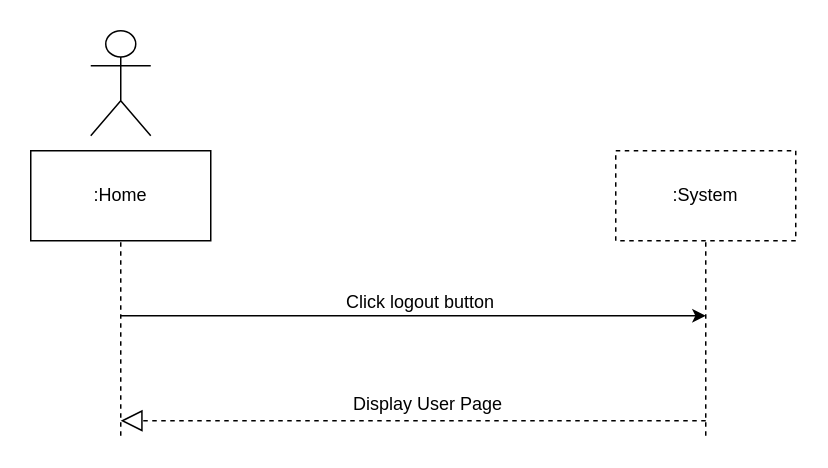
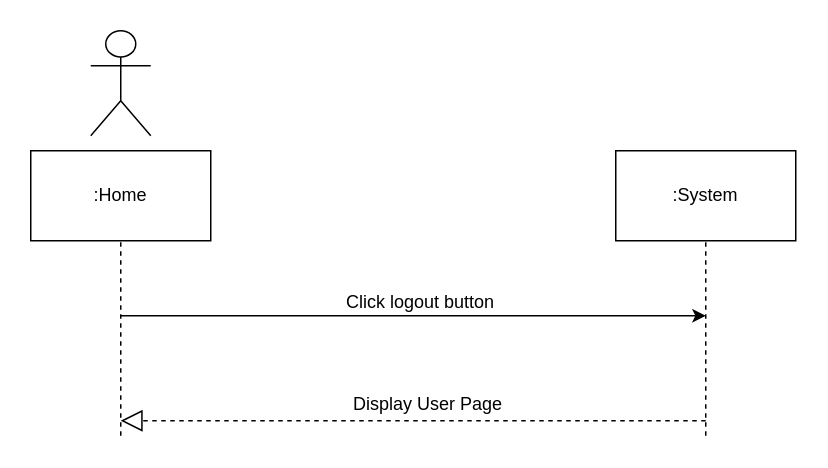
  <mxCell id="0" />
  <mxCell id="1" parent="0" />
  <mxCell id="2" value="" style="endArrow=none;dashed=1;html=1;entryX=0.5;entryY=1;entryDx=0;entryDy=0;" parent="1" target="4" edge="1"><mxGeometry width="50" height="50" relative="1" as="geometry"><mxPoint x="80" y="290" as="sourcePoint" /><mxPoint x="79.5" y="150" as="targetPoint" /></mxGeometry></mxCell>
  <mxCell id="3" value="Actor" style="shape=umlActor;verticalLabelPosition=bottom;labelBackgroundColor=#ffffff;verticalAlign=top;html=1;outlineConnect=0;noLabel=1;" parent="1" vertex="1"><mxGeometry x="60" y="20" width="40" height="70" as="geometry" /></mxCell>
  <mxCell id="4" value=":Home" style="rounded=0;whiteSpace=wrap;html=1;" parent="1" vertex="1"><mxGeometry x="20" y="100" width="120" height="60" as="geometry" /></mxCell>
- <mxCell id="5" value=":System" style="rounded=0;whiteSpace=wrap;html=1;dashed=1;" parent="1" vertex="1"><mxGeometry x="410" y="100" width="120" height="60" as="geometry" /></mxCell>
+ <mxCell id="5" value=":System" style="rounded=0;whiteSpace=wrap;html=1;" parent="1" vertex="1"><mxGeometry x="410" y="100" width="120" height="60" as="geometry" /></mxCell>
  <mxCell id="6" value="" style="endArrow=none;dashed=1;html=1;entryX=0.5;entryY=1;entryDx=0;entryDy=0;" parent="1" target="5" edge="1"><mxGeometry width="50" height="50" relative="1" as="geometry"><mxPoint x="470" y="290" as="sourcePoint" /><mxPoint x="510" y="170" as="targetPoint" /></mxGeometry></mxCell>
  <mxCell id="7" value="" style="endArrow=block;dashed=1;endFill=0;endSize=12;html=1;" parent="1" edge="1"><mxGeometry width="160" relative="1" as="geometry"><mxPoint x="470" y="280" as="sourcePoint" /><mxPoint x="80" y="280" as="targetPoint" /></mxGeometry></mxCell>
  <mxCell id="8" value="Display User Page&#10;" style="text;align=center;fontStyle=0;verticalAlign=middle;spacingLeft=3;spacingRight=3;strokeColor=none;rotatable=0;points=[[0,0.5],[1,0.5]];portConstraint=eastwest;fontSize=12;" parent="1" vertex="1"><mxGeometry x="245" y="270" width="80" height="10" as="geometry" /></mxCell>
  <mxCell id="9" value="" style="endArrow=classic;html=1;fontSize=12;" parent="1" edge="1"><mxGeometry width="50" height="50" relative="1" as="geometry"><mxPoint x="80" y="210" as="sourcePoint" /><mxPoint x="470" y="210" as="targetPoint" /></mxGeometry></mxCell>
  <mxCell id="10" value="Click logout button" style="text;align=center;fontStyle=0;verticalAlign=middle;spacingLeft=3;spacingRight=3;strokeColor=none;rotatable=0;points=[[0,0.5],[1,0.5]];portConstraint=eastwest;fontSize=12;" parent="1" vertex="1"><mxGeometry x="240" y="200" width="80" as="geometry" /></mxCell>
